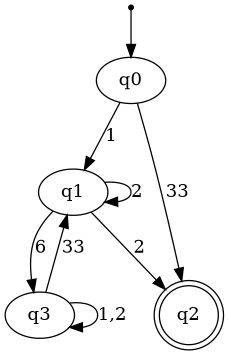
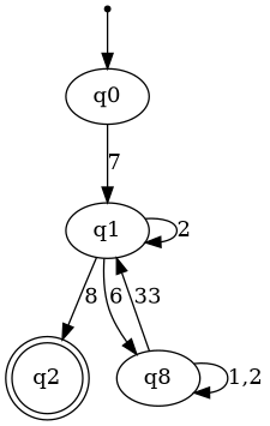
  digraph {
    rankdir=TB
    inic [shape=point]
    q0
    q1
    q2 [shape=doublecircle]
-   q3
+   q3 [label=q8]
    inic -> q0
-   q0 -> q1 [label=1]
-   q0 -> q2 [label=33]
+   q0 -> q1 [label=7]
    q1 -> q1 [label=2]
-   q1 -> q2 [label=2]
+   q1 -> q2 [label=8]
    q1 -> q3 [label=6]
    q3 -> q1 [label=33]
    q3 -> q3 [label="1,2"]
  }
